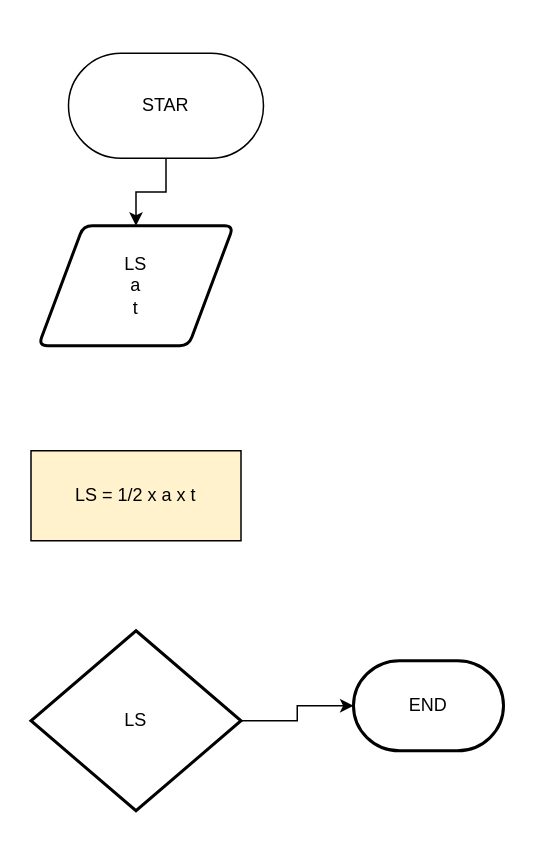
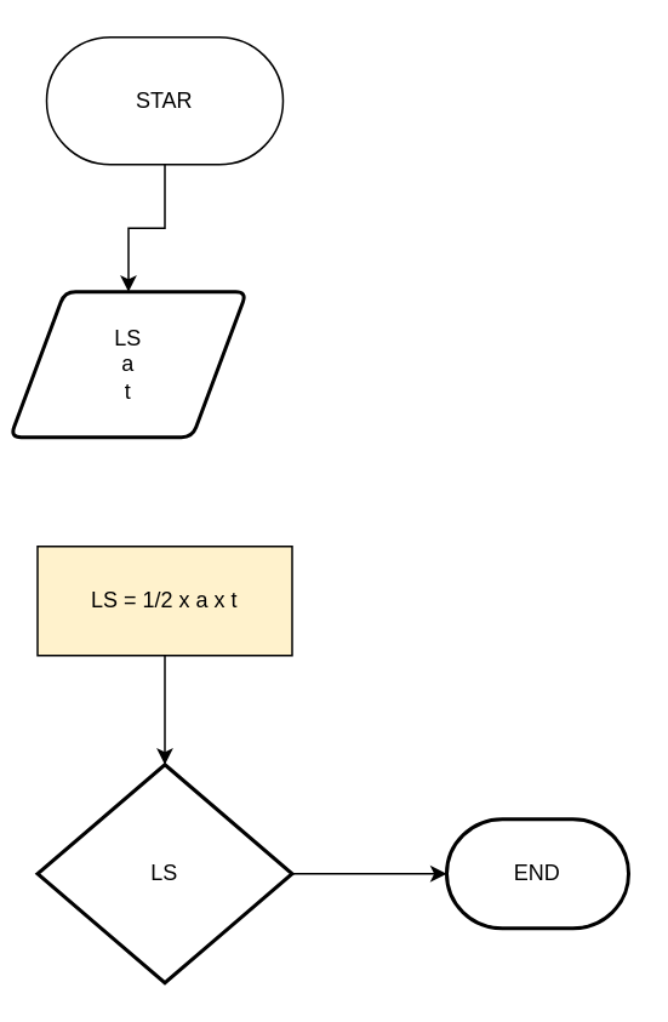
  <mxCell id="0" />
  <mxCell id="1" parent="0" />
  <mxCell id="2" value="" style="edgeStyle=orthogonalEdgeStyle;rounded=0;orthogonalLoop=1;jettySize=auto;html=1;" edge="1" parent="1" source="3" target="4"><mxGeometry relative="1" as="geometry" /></mxCell>
- <mxCell id="3" value="STAR" style="html=1;dashed=0;whiteSpace=wrap;shape=mxgraph.dfd.start" vertex="1" parent="1"><mxGeometry x="45" y="35" width="130" height="70" as="geometry" /></mxCell>
- <mxCell id="4" value="&lt;div&gt;LS&lt;/div&gt;&lt;div&gt;a&lt;/div&gt;&lt;div&gt;t&lt;br&gt;&lt;/div&gt;" style="shape=parallelogram;html=1;strokeWidth=2;perimeter=parallelogramPerimeter;whiteSpace=wrap;rounded=1;arcSize=12;size=0.23;" vertex="1" parent="1"><mxGeometry x="25" y="150" width="130" height="80" as="geometry" /></mxCell>
+ <mxCell id="3" value="STAR" style="html=1;dashed=0;whiteSpace=wrap;shape=mxgraph.dfd.start" vertex="1" parent="1"><mxGeometry x="25" y="20" width="130" height="70" as="geometry" /></mxCell>
+ <mxCell id="4" value="&lt;div&gt;LS&lt;/div&gt;&lt;div&gt;a&lt;/div&gt;&lt;div&gt;t&lt;br&gt;&lt;/div&gt;" style="shape=parallelogram;html=1;strokeWidth=2;perimeter=parallelogramPerimeter;whiteSpace=wrap;rounded=1;arcSize=12;size=0.23;" vertex="1" parent="1"><mxGeometry x="5" y="160" width="130" height="80" as="geometry" /></mxCell>
+ <mxCell id="5" value="" style="edgeStyle=orthogonalEdgeStyle;rounded=0;orthogonalLoop=1;jettySize=auto;html=1;" edge="1" parent="1" source="6" target="8"><mxGeometry relative="1" as="geometry" /></mxCell>
  <mxCell id="6" value="LS = 1/2 x a x t" style="html=1;dashed=0;whiteSpace=wrap;fillColor=#fff2cc;" vertex="1" parent="1"><mxGeometry x="20" y="300" width="140" height="60" as="geometry" /></mxCell>
  <mxCell id="7" value="" style="edgeStyle=orthogonalEdgeStyle;rounded=0;orthogonalLoop=1;jettySize=auto;html=1;" edge="1" parent="1" source="8" target="9"><mxGeometry relative="1" as="geometry" /></mxCell>
  <mxCell id="8" value="LS" style="strokeWidth=2;html=1;shape=mxgraph.flowchart.decision;whiteSpace=wrap;" vertex="1" parent="1"><mxGeometry x="20" y="420" width="140" height="120" as="geometry" /></mxCell>
- <mxCell id="9" value="END" style="strokeWidth=2;html=1;shape=mxgraph.flowchart.terminator;whiteSpace=wrap;" vertex="1" parent="1"><mxGeometry x="235" y="440" width="100" height="60" as="geometry" /></mxCell>
+ <mxCell id="9" value="END" style="strokeWidth=2;html=1;shape=mxgraph.flowchart.terminator;whiteSpace=wrap;" vertex="1" parent="1"><mxGeometry x="245" y="450" width="100" height="60" as="geometry" /></mxCell>
